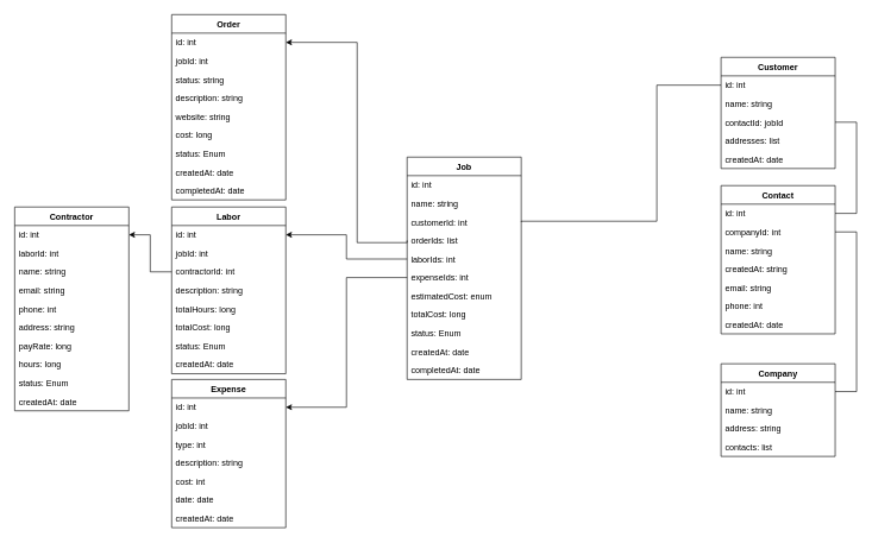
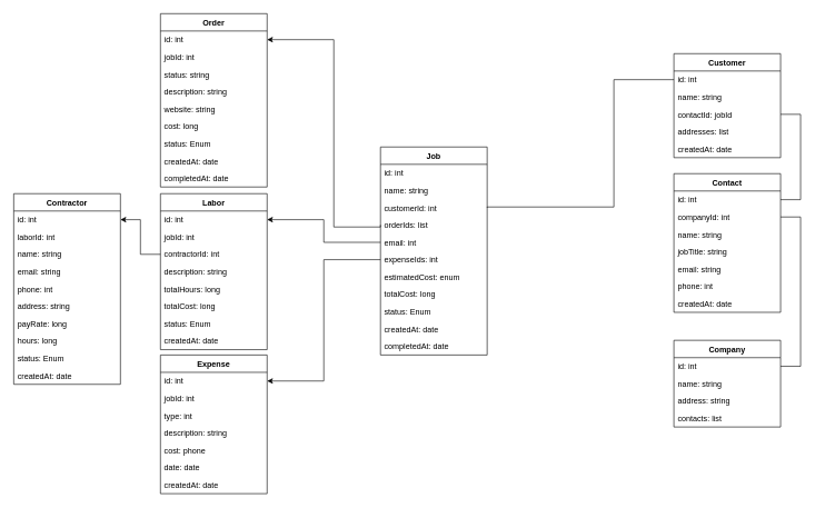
  <mxCell id="0" />
  <mxCell id="1" parent="0" />
  <mxCell id="2" value="Customer" style="swimlane;fontStyle=1;align=center;verticalAlign=top;childLayout=stackLayout;horizontal=1;startSize=26;horizontalStack=0;resizeParent=1;resizeParentMax=0;resizeLast=0;collapsible=1;marginBottom=0;" parent="1" vertex="1"><mxGeometry x="1010" y="80" width="160" height="156" as="geometry" /></mxCell>
  <mxCell id="3" value="id: int" style="text;strokeColor=none;fillColor=none;align=left;verticalAlign=top;spacingLeft=4;spacingRight=4;overflow=hidden;rotatable=0;points=[[0,0.5],[1,0.5]];portConstraint=eastwest;" parent="2" vertex="1"><mxGeometry y="26" width="160" height="26" as="geometry" /></mxCell>
  <mxCell id="4" value="name: string" style="text;strokeColor=none;fillColor=none;align=left;verticalAlign=top;spacingLeft=4;spacingRight=4;overflow=hidden;rotatable=0;points=[[0,0.5],[1,0.5]];portConstraint=eastwest;" parent="2" vertex="1"><mxGeometry y="52" width="160" height="26" as="geometry" /></mxCell>
  <mxCell id="5" value="contactId: jobId" style="text;strokeColor=none;fillColor=none;align=left;verticalAlign=top;spacingLeft=4;spacingRight=4;overflow=hidden;rotatable=0;points=[[0,0.5],[1,0.5]];portConstraint=eastwest;" parent="2" vertex="1"><mxGeometry y="78" width="160" height="26" as="geometry" /></mxCell>
  <mxCell id="6" value="addresses: list" style="text;strokeColor=none;fillColor=none;align=left;verticalAlign=top;spacingLeft=4;spacingRight=4;overflow=hidden;rotatable=0;points=[[0,0.5],[1,0.5]];portConstraint=eastwest;" parent="2" vertex="1"><mxGeometry y="104" width="160" height="26" as="geometry" /></mxCell>
  <mxCell id="7" value="createdAt: date " style="text;strokeColor=none;fillColor=none;align=left;verticalAlign=top;spacingLeft=4;spacingRight=4;overflow=hidden;rotatable=0;points=[[0,0.5],[1,0.5]];portConstraint=eastwest;" parent="2" vertex="1"><mxGeometry y="130" width="160" height="26" as="geometry" /></mxCell>
  <mxCell id="8" value="Company" style="swimlane;fontStyle=1;align=center;verticalAlign=top;childLayout=stackLayout;horizontal=1;startSize=26;horizontalStack=0;resizeParent=1;resizeParentMax=0;resizeLast=0;collapsible=1;marginBottom=0;" parent="1" vertex="1"><mxGeometry x="1010" y="510" width="160" height="130" as="geometry" /></mxCell>
  <mxCell id="9" value="id: int" style="text;strokeColor=none;fillColor=none;align=left;verticalAlign=top;spacingLeft=4;spacingRight=4;overflow=hidden;rotatable=0;points=[[0,0.5],[1,0.5]];portConstraint=eastwest;" parent="8" vertex="1"><mxGeometry y="26" width="160" height="26" as="geometry" /></mxCell>
  <mxCell id="10" value="name: string" style="text;strokeColor=none;fillColor=none;align=left;verticalAlign=top;spacingLeft=4;spacingRight=4;overflow=hidden;rotatable=0;points=[[0,0.5],[1,0.5]];portConstraint=eastwest;" parent="8" vertex="1"><mxGeometry y="52" width="160" height="26" as="geometry" /></mxCell>
  <mxCell id="11" value="address: string" style="text;strokeColor=none;fillColor=none;align=left;verticalAlign=top;spacingLeft=4;spacingRight=4;overflow=hidden;rotatable=0;points=[[0,0.5],[1,0.5]];portConstraint=eastwest;" parent="8" vertex="1"><mxGeometry y="78" width="160" height="26" as="geometry" /></mxCell>
  <mxCell id="12" value="contacts: list" style="text;strokeColor=none;fillColor=none;align=left;verticalAlign=top;spacingLeft=4;spacingRight=4;overflow=hidden;rotatable=0;points=[[0,0.5],[1,0.5]];portConstraint=eastwest;" parent="8" vertex="1"><mxGeometry y="104" width="160" height="26" as="geometry" /></mxCell>
  <mxCell id="13" value="Contact" style="swimlane;fontStyle=1;align=center;verticalAlign=top;childLayout=stackLayout;horizontal=1;startSize=26;horizontalStack=0;resizeParent=1;resizeParentMax=0;resizeLast=0;collapsible=1;marginBottom=0;" parent="1" vertex="1"><mxGeometry x="1010" y="260" width="160" height="208" as="geometry" /></mxCell>
  <mxCell id="14" value="id: int" style="text;strokeColor=none;fillColor=none;align=left;verticalAlign=top;spacingLeft=4;spacingRight=4;overflow=hidden;rotatable=0;points=[[0,0.5],[1,0.5]];portConstraint=eastwest;" parent="13" vertex="1"><mxGeometry y="26" width="160" height="26" as="geometry" /></mxCell>
  <mxCell id="15" value="companyId: int" style="text;strokeColor=none;fillColor=none;align=left;verticalAlign=top;spacingLeft=4;spacingRight=4;overflow=hidden;rotatable=0;points=[[0,0.5],[1,0.5]];portConstraint=eastwest;" parent="13" vertex="1"><mxGeometry y="52" width="160" height="26" as="geometry" /></mxCell>
  <mxCell id="16" value="name: string" style="text;strokeColor=none;fillColor=none;align=left;verticalAlign=top;spacingLeft=4;spacingRight=4;overflow=hidden;rotatable=0;points=[[0,0.5],[1,0.5]];portConstraint=eastwest;" parent="13" vertex="1"><mxGeometry y="78" width="160" height="26" as="geometry" /></mxCell>
- <mxCell id="17" value="createdAt: string" style="text;strokeColor=none;fillColor=none;align=left;verticalAlign=top;spacingLeft=4;spacingRight=4;overflow=hidden;rotatable=0;points=[[0,0.5],[1,0.5]];portConstraint=eastwest;" parent="13" vertex="1"><mxGeometry y="104" width="160" height="26" as="geometry" /></mxCell>
+ <mxCell id="17" value="jobTitle: string" style="text;strokeColor=none;fillColor=none;align=left;verticalAlign=top;spacingLeft=4;spacingRight=4;overflow=hidden;rotatable=0;points=[[0,0.5],[1,0.5]];portConstraint=eastwest;" parent="13" vertex="1"><mxGeometry y="104" width="160" height="26" as="geometry" /></mxCell>
  <mxCell id="18" value="email: string" style="text;strokeColor=none;fillColor=none;align=left;verticalAlign=top;spacingLeft=4;spacingRight=4;overflow=hidden;rotatable=0;points=[[0,0.5],[1,0.5]];portConstraint=eastwest;" parent="13" vertex="1"><mxGeometry y="130" width="160" height="26" as="geometry" /></mxCell>
  <mxCell id="19" value="phone: int" style="text;strokeColor=none;fillColor=none;align=left;verticalAlign=top;spacingLeft=4;spacingRight=4;overflow=hidden;rotatable=0;points=[[0,0.5],[1,0.5]];portConstraint=eastwest;" parent="13" vertex="1"><mxGeometry y="156" width="160" height="26" as="geometry" /></mxCell>
  <mxCell id="20" value="createdAt: date " style="text;strokeColor=none;fillColor=none;align=left;verticalAlign=top;spacingLeft=4;spacingRight=4;overflow=hidden;rotatable=0;points=[[0,0.5],[1,0.5]];portConstraint=eastwest;" parent="13" vertex="1"><mxGeometry y="182" width="160" height="26" as="geometry" /></mxCell>
  <mxCell id="21" value="Job" style="swimlane;fontStyle=1;align=center;verticalAlign=top;childLayout=stackLayout;horizontal=1;startSize=26;horizontalStack=0;resizeParent=1;resizeParentMax=0;resizeLast=0;collapsible=1;marginBottom=0;" parent="1" vertex="1"><mxGeometry x="570" y="220" width="160" height="312" as="geometry" /></mxCell>
  <mxCell id="22" value="id: int" style="text;strokeColor=none;fillColor=none;align=left;verticalAlign=top;spacingLeft=4;spacingRight=4;overflow=hidden;rotatable=0;points=[[0,0.5],[1,0.5]];portConstraint=eastwest;" parent="21" vertex="1"><mxGeometry y="26" width="160" height="26" as="geometry" /></mxCell>
  <mxCell id="23" value="name: string" style="text;strokeColor=none;fillColor=none;align=left;verticalAlign=top;spacingLeft=4;spacingRight=4;overflow=hidden;rotatable=0;points=[[0,0.5],[1,0.5]];portConstraint=eastwest;" parent="21" vertex="1"><mxGeometry y="52" width="160" height="26" as="geometry" /></mxCell>
  <mxCell id="24" value="customerId: int" style="text;strokeColor=none;fillColor=none;align=left;verticalAlign=top;spacingLeft=4;spacingRight=4;overflow=hidden;rotatable=0;points=[[0,0.5],[1,0.5]];portConstraint=eastwest;" parent="21" vertex="1"><mxGeometry y="78" width="160" height="26" as="geometry" /></mxCell>
  <mxCell id="25" value="orderIds: list" style="text;strokeColor=none;fillColor=none;align=left;verticalAlign=top;spacingLeft=4;spacingRight=4;overflow=hidden;rotatable=0;points=[[0,0.5],[1,0.5]];portConstraint=eastwest;" parent="21" vertex="1"><mxGeometry y="104" width="160" height="26" as="geometry" /></mxCell>
- <mxCell id="26" value="laborIds: int" style="text;strokeColor=none;fillColor=none;align=left;verticalAlign=top;spacingLeft=4;spacingRight=4;overflow=hidden;rotatable=0;points=[[0,0.5],[1,0.5]];portConstraint=eastwest;" vertex="1" parent="21"><mxGeometry y="130" width="160" height="26" as="geometry" /></mxCell>
+ <mxCell id="26" value="email: int" style="text;strokeColor=none;fillColor=none;align=left;verticalAlign=top;spacingLeft=4;spacingRight=4;overflow=hidden;rotatable=0;points=[[0,0.5],[1,0.5]];portConstraint=eastwest;" vertex="1" parent="21"><mxGeometry y="130" width="160" height="26" as="geometry" /></mxCell>
  <mxCell id="27" value="expenseIds: int" style="text;strokeColor=none;fillColor=none;align=left;verticalAlign=top;spacingLeft=4;spacingRight=4;overflow=hidden;rotatable=0;points=[[0,0.5],[1,0.5]];portConstraint=eastwest;" vertex="1" parent="21"><mxGeometry y="156" width="160" height="26" as="geometry" /></mxCell>
  <mxCell id="28" value="estimatedCost: enum" style="text;strokeColor=none;fillColor=none;align=left;verticalAlign=top;spacingLeft=4;spacingRight=4;overflow=hidden;rotatable=0;points=[[0,0.5],[1,0.5]];portConstraint=eastwest;" parent="21" vertex="1"><mxGeometry y="182" width="160" height="26" as="geometry" /></mxCell>
  <mxCell id="29" value="totalCost: long" style="text;strokeColor=none;fillColor=none;align=left;verticalAlign=top;spacingLeft=4;spacingRight=4;overflow=hidden;rotatable=0;points=[[0,0.5],[1,0.5]];portConstraint=eastwest;" parent="21" vertex="1"><mxGeometry y="208" width="160" height="26" as="geometry" /></mxCell>
  <mxCell id="30" value="status: Enum" style="text;strokeColor=none;fillColor=none;align=left;verticalAlign=top;spacingLeft=4;spacingRight=4;overflow=hidden;rotatable=0;points=[[0,0.5],[1,0.5]];portConstraint=eastwest;" parent="21" vertex="1"><mxGeometry y="234" width="160" height="26" as="geometry" /></mxCell>
  <mxCell id="31" value="createdAt: date " style="text;strokeColor=none;fillColor=none;align=left;verticalAlign=top;spacingLeft=4;spacingRight=4;overflow=hidden;rotatable=0;points=[[0,0.5],[1,0.5]];portConstraint=eastwest;" parent="21" vertex="1"><mxGeometry y="260" width="160" height="26" as="geometry" /></mxCell>
  <mxCell id="32" value="completedAt: date " style="text;strokeColor=none;fillColor=none;align=left;verticalAlign=top;spacingLeft=4;spacingRight=4;overflow=hidden;rotatable=0;points=[[0,0.5],[1,0.5]];portConstraint=eastwest;" vertex="1" parent="21"><mxGeometry y="286" width="160" height="26" as="geometry" /></mxCell>
  <mxCell id="33" value="Order" style="swimlane;fontStyle=1;align=center;verticalAlign=top;childLayout=stackLayout;horizontal=1;startSize=26;horizontalStack=0;resizeParent=1;resizeParentMax=0;resizeLast=0;collapsible=1;marginBottom=0;" parent="1" vertex="1"><mxGeometry x="240" y="20" width="160" height="260" as="geometry" /></mxCell>
  <mxCell id="34" value="id: int" style="text;strokeColor=none;fillColor=none;align=left;verticalAlign=top;spacingLeft=4;spacingRight=4;overflow=hidden;rotatable=0;points=[[0,0.5],[1,0.5]];portConstraint=eastwest;" parent="33" vertex="1"><mxGeometry y="26" width="160" height="26" as="geometry" /></mxCell>
  <mxCell id="35" value="jobId: int" style="text;strokeColor=none;fillColor=none;align=left;verticalAlign=top;spacingLeft=4;spacingRight=4;overflow=hidden;rotatable=0;points=[[0,0.5],[1,0.5]];portConstraint=eastwest;" parent="33" vertex="1"><mxGeometry y="52" width="160" height="26" as="geometry" /></mxCell>
  <mxCell id="36" value="status: string" style="text;strokeColor=none;fillColor=none;align=left;verticalAlign=top;spacingLeft=4;spacingRight=4;overflow=hidden;rotatable=0;points=[[0,0.5],[1,0.5]];portConstraint=eastwest;" parent="33" vertex="1"><mxGeometry y="78" width="160" height="26" as="geometry" /></mxCell>
  <mxCell id="37" value="description: string" style="text;strokeColor=none;fillColor=none;align=left;verticalAlign=top;spacingLeft=4;spacingRight=4;overflow=hidden;rotatable=0;points=[[0,0.5],[1,0.5]];portConstraint=eastwest;" parent="33" vertex="1"><mxGeometry y="104" width="160" height="26" as="geometry" /></mxCell>
  <mxCell id="38" value="website: string" style="text;strokeColor=none;fillColor=none;align=left;verticalAlign=top;spacingLeft=4;spacingRight=4;overflow=hidden;rotatable=0;points=[[0,0.5],[1,0.5]];portConstraint=eastwest;" vertex="1" parent="33"><mxGeometry y="130" width="160" height="26" as="geometry" /></mxCell>
  <mxCell id="39" value="cost: long" style="text;strokeColor=none;fillColor=none;align=left;verticalAlign=top;spacingLeft=4;spacingRight=4;overflow=hidden;rotatable=0;points=[[0,0.5],[1,0.5]];portConstraint=eastwest;" parent="33" vertex="1"><mxGeometry y="156" width="160" height="26" as="geometry" /></mxCell>
  <mxCell id="40" value="status: Enum" style="text;strokeColor=none;fillColor=none;align=left;verticalAlign=top;spacingLeft=4;spacingRight=4;overflow=hidden;rotatable=0;points=[[0,0.5],[1,0.5]];portConstraint=eastwest;" parent="33" vertex="1"><mxGeometry y="182" width="160" height="26" as="geometry" /></mxCell>
  <mxCell id="41" value="createdAt: date " style="text;strokeColor=none;fillColor=none;align=left;verticalAlign=top;spacingLeft=4;spacingRight=4;overflow=hidden;rotatable=0;points=[[0,0.5],[1,0.5]];portConstraint=eastwest;" parent="33" vertex="1"><mxGeometry y="208" width="160" height="26" as="geometry" /></mxCell>
  <mxCell id="42" value="completedAt: date " style="text;strokeColor=none;fillColor=none;align=left;verticalAlign=top;spacingLeft=4;spacingRight=4;overflow=hidden;rotatable=0;points=[[0,0.5],[1,0.5]];portConstraint=eastwest;" vertex="1" parent="33"><mxGeometry y="234" width="160" height="26" as="geometry" /></mxCell>
  <mxCell id="43" value="" style="endArrow=none;html=1;rounded=0;exitX=1;exitY=0.5;exitDx=0;exitDy=0;entryX=0;entryY=0.5;entryDx=0;entryDy=0;edgeStyle=orthogonalEdgeStyle;" parent="1" source="24" target="3" edge="1"><mxGeometry width="50" height="50" relative="1" as="geometry"><mxPoint x="880" y="280" as="sourcePoint" /><mxPoint x="930" y="230" as="targetPoint" /><Array as="points"><mxPoint x="730" y="310" /><mxPoint x="920" y="310" /><mxPoint x="920" y="119" /></Array></mxGeometry></mxCell>
  <mxCell id="44" value="" style="endArrow=none;html=1;rounded=0;exitX=1;exitY=0.5;exitDx=0;exitDy=0;entryX=1;entryY=0.5;entryDx=0;entryDy=0;edgeStyle=orthogonalEdgeStyle;" parent="1" source="14" target="5" edge="1"><mxGeometry width="50" height="50" relative="1" as="geometry"><mxPoint x="1180" y="300" as="sourcePoint" /><mxPoint x="1230" y="250" as="targetPoint" /><Array as="points"><mxPoint x="1200" y="299" /><mxPoint x="1200" y="171" /></Array></mxGeometry></mxCell>
  <mxCell id="45" value="" style="endArrow=none;html=1;rounded=0;entryX=1;entryY=0.5;entryDx=0;entryDy=0;exitX=1;exitY=0.5;exitDx=0;exitDy=0;edgeStyle=orthogonalEdgeStyle;" parent="1" source="9" target="15" edge="1"><mxGeometry width="50" height="50" relative="1" as="geometry"><mxPoint x="1270" y="520" as="sourcePoint" /><mxPoint x="1320" y="470" as="targetPoint" /><Array as="points"><mxPoint x="1200" y="549" /><mxPoint x="1200" y="325" /></Array></mxGeometry></mxCell>
  <mxCell id="46" value="Labor" style="swimlane;fontStyle=1;align=center;verticalAlign=top;childLayout=stackLayout;horizontal=1;startSize=26;horizontalStack=0;resizeParent=1;resizeParentMax=0;resizeLast=0;collapsible=1;marginBottom=0;" vertex="1" parent="1"><mxGeometry x="240" y="290" width="160" height="234" as="geometry" /></mxCell>
  <mxCell id="47" value="id: int" style="text;strokeColor=none;fillColor=none;align=left;verticalAlign=top;spacingLeft=4;spacingRight=4;overflow=hidden;rotatable=0;points=[[0,0.5],[1,0.5]];portConstraint=eastwest;" vertex="1" parent="46"><mxGeometry y="26" width="160" height="26" as="geometry" /></mxCell>
  <mxCell id="48" value="jobId: int" style="text;strokeColor=none;fillColor=none;align=left;verticalAlign=top;spacingLeft=4;spacingRight=4;overflow=hidden;rotatable=0;points=[[0,0.5],[1,0.5]];portConstraint=eastwest;" vertex="1" parent="46"><mxGeometry y="52" width="160" height="26" as="geometry" /></mxCell>
  <mxCell id="49" value="contractorId: int" style="text;strokeColor=none;fillColor=none;align=left;verticalAlign=top;spacingLeft=4;spacingRight=4;overflow=hidden;rotatable=0;points=[[0,0.5],[1,0.5]];portConstraint=eastwest;" vertex="1" parent="46"><mxGeometry y="78" width="160" height="26" as="geometry" /></mxCell>
  <mxCell id="50" value="description: string" style="text;strokeColor=none;fillColor=none;align=left;verticalAlign=top;spacingLeft=4;spacingRight=4;overflow=hidden;rotatable=0;points=[[0,0.5],[1,0.5]];portConstraint=eastwest;" vertex="1" parent="46"><mxGeometry y="104" width="160" height="26" as="geometry" /></mxCell>
  <mxCell id="51" value="totalHours: long" style="text;strokeColor=none;fillColor=none;align=left;verticalAlign=top;spacingLeft=4;spacingRight=4;overflow=hidden;rotatable=0;points=[[0,0.5],[1,0.5]];portConstraint=eastwest;" vertex="1" parent="46"><mxGeometry y="130" width="160" height="26" as="geometry" /></mxCell>
  <mxCell id="52" value="totalCost: long" style="text;strokeColor=none;fillColor=none;align=left;verticalAlign=top;spacingLeft=4;spacingRight=4;overflow=hidden;rotatable=0;points=[[0,0.5],[1,0.5]];portConstraint=eastwest;" vertex="1" parent="46"><mxGeometry y="156" width="160" height="26" as="geometry" /></mxCell>
  <mxCell id="53" value="status: Enum" style="text;strokeColor=none;fillColor=none;align=left;verticalAlign=top;spacingLeft=4;spacingRight=4;overflow=hidden;rotatable=0;points=[[0,0.5],[1,0.5]];portConstraint=eastwest;" vertex="1" parent="46"><mxGeometry y="182" width="160" height="26" as="geometry" /></mxCell>
  <mxCell id="54" value="createdAt: date " style="text;strokeColor=none;fillColor=none;align=left;verticalAlign=top;spacingLeft=4;spacingRight=4;overflow=hidden;rotatable=0;points=[[0,0.5],[1,0.5]];portConstraint=eastwest;" vertex="1" parent="46"><mxGeometry y="208" width="160" height="26" as="geometry" /></mxCell>
  <mxCell id="55" value="Expense" style="swimlane;fontStyle=1;align=center;verticalAlign=top;childLayout=stackLayout;horizontal=1;startSize=26;horizontalStack=0;resizeParent=1;resizeParentMax=0;resizeLast=0;collapsible=1;marginBottom=0;" vertex="1" parent="1"><mxGeometry x="240" y="532" width="160" height="208" as="geometry" /></mxCell>
  <mxCell id="56" value="id: int" style="text;strokeColor=none;fillColor=none;align=left;verticalAlign=top;spacingLeft=4;spacingRight=4;overflow=hidden;rotatable=0;points=[[0,0.5],[1,0.5]];portConstraint=eastwest;" vertex="1" parent="55"><mxGeometry y="26" width="160" height="26" as="geometry" /></mxCell>
  <mxCell id="57" value="jobId: int" style="text;strokeColor=none;fillColor=none;align=left;verticalAlign=top;spacingLeft=4;spacingRight=4;overflow=hidden;rotatable=0;points=[[0,0.5],[1,0.5]];portConstraint=eastwest;" vertex="1" parent="55"><mxGeometry y="52" width="160" height="26" as="geometry" /></mxCell>
  <mxCell id="58" value="type: int" style="text;strokeColor=none;fillColor=none;align=left;verticalAlign=top;spacingLeft=4;spacingRight=4;overflow=hidden;rotatable=0;points=[[0,0.5],[1,0.5]];portConstraint=eastwest;" vertex="1" parent="55"><mxGeometry y="78" width="160" height="26" as="geometry" /></mxCell>
  <mxCell id="59" value="description: string" style="text;strokeColor=none;fillColor=none;align=left;verticalAlign=top;spacingLeft=4;spacingRight=4;overflow=hidden;rotatable=0;points=[[0,0.5],[1,0.5]];portConstraint=eastwest;" vertex="1" parent="55"><mxGeometry y="104" width="160" height="26" as="geometry" /></mxCell>
- <mxCell id="60" value="cost: int" style="text;strokeColor=none;fillColor=none;align=left;verticalAlign=top;spacingLeft=4;spacingRight=4;overflow=hidden;rotatable=0;points=[[0,0.5],[1,0.5]];portConstraint=eastwest;" vertex="1" parent="55"><mxGeometry y="130" width="160" height="26" as="geometry" /></mxCell>
+ <mxCell id="60" value="cost: phone" style="text;strokeColor=none;fillColor=none;align=left;verticalAlign=top;spacingLeft=4;spacingRight=4;overflow=hidden;rotatable=0;points=[[0,0.5],[1,0.5]];portConstraint=eastwest;" vertex="1" parent="55"><mxGeometry y="130" width="160" height="26" as="geometry" /></mxCell>
  <mxCell id="61" value="date: date" style="text;strokeColor=none;fillColor=none;align=left;verticalAlign=top;spacingLeft=4;spacingRight=4;overflow=hidden;rotatable=0;points=[[0,0.5],[1,0.5]];portConstraint=eastwest;" vertex="1" parent="55"><mxGeometry y="156" width="160" height="26" as="geometry" /></mxCell>
  <mxCell id="62" value="createdAt: date " style="text;strokeColor=none;fillColor=none;align=left;verticalAlign=top;spacingLeft=4;spacingRight=4;overflow=hidden;rotatable=0;points=[[0,0.5],[1,0.5]];portConstraint=eastwest;" vertex="1" parent="55"><mxGeometry y="182" width="160" height="26" as="geometry" /></mxCell>
  <mxCell id="63" value="Contractor" style="swimlane;fontStyle=1;align=center;verticalAlign=top;childLayout=stackLayout;horizontal=1;startSize=26;horizontalStack=0;resizeParent=1;resizeParentMax=0;resizeLast=0;collapsible=1;marginBottom=0;" vertex="1" parent="1"><mxGeometry x="20" y="290" width="160" height="286" as="geometry" /></mxCell>
  <mxCell id="64" value="id: int" style="text;strokeColor=none;fillColor=none;align=left;verticalAlign=top;spacingLeft=4;spacingRight=4;overflow=hidden;rotatable=0;points=[[0,0.5],[1,0.5]];portConstraint=eastwest;" vertex="1" parent="63"><mxGeometry y="26" width="160" height="26" as="geometry" /></mxCell>
  <mxCell id="65" value="laborId: int" style="text;strokeColor=none;fillColor=none;align=left;verticalAlign=top;spacingLeft=4;spacingRight=4;overflow=hidden;rotatable=0;points=[[0,0.5],[1,0.5]];portConstraint=eastwest;" vertex="1" parent="63"><mxGeometry y="52" width="160" height="26" as="geometry" /></mxCell>
  <mxCell id="66" value="name: string" style="text;strokeColor=none;fillColor=none;align=left;verticalAlign=top;spacingLeft=4;spacingRight=4;overflow=hidden;rotatable=0;points=[[0,0.5],[1,0.5]];portConstraint=eastwest;" vertex="1" parent="63"><mxGeometry y="78" width="160" height="26" as="geometry" /></mxCell>
  <mxCell id="67" value="email: string" style="text;strokeColor=none;fillColor=none;align=left;verticalAlign=top;spacingLeft=4;spacingRight=4;overflow=hidden;rotatable=0;points=[[0,0.5],[1,0.5]];portConstraint=eastwest;" vertex="1" parent="63"><mxGeometry y="104" width="160" height="26" as="geometry" /></mxCell>
  <mxCell id="68" value="phone: int" style="text;strokeColor=none;fillColor=none;align=left;verticalAlign=top;spacingLeft=4;spacingRight=4;overflow=hidden;rotatable=0;points=[[0,0.5],[1,0.5]];portConstraint=eastwest;" vertex="1" parent="63"><mxGeometry y="130" width="160" height="26" as="geometry" /></mxCell>
  <mxCell id="69" value="address: string" style="text;strokeColor=none;fillColor=none;align=left;verticalAlign=top;spacingLeft=4;spacingRight=4;overflow=hidden;rotatable=0;points=[[0,0.5],[1,0.5]];portConstraint=eastwest;" vertex="1" parent="63"><mxGeometry y="156" width="160" height="26" as="geometry" /></mxCell>
  <mxCell id="70" value="payRate: long" style="text;strokeColor=none;fillColor=none;align=left;verticalAlign=top;spacingLeft=4;spacingRight=4;overflow=hidden;rotatable=0;points=[[0,0.5],[1,0.5]];portConstraint=eastwest;" vertex="1" parent="63"><mxGeometry y="182" width="160" height="26" as="geometry" /></mxCell>
  <mxCell id="71" value="hours: long" style="text;strokeColor=none;fillColor=none;align=left;verticalAlign=top;spacingLeft=4;spacingRight=4;overflow=hidden;rotatable=0;points=[[0,0.5],[1,0.5]];portConstraint=eastwest;" vertex="1" parent="63"><mxGeometry y="208" width="160" height="26" as="geometry" /></mxCell>
  <mxCell id="72" value="status: Enum" style="text;strokeColor=none;fillColor=none;align=left;verticalAlign=top;spacingLeft=4;spacingRight=4;overflow=hidden;rotatable=0;points=[[0,0.5],[1,0.5]];portConstraint=eastwest;" vertex="1" parent="63"><mxGeometry y="234" width="160" height="26" as="geometry" /></mxCell>
  <mxCell id="73" value="createdAt: date " style="text;strokeColor=none;fillColor=none;align=left;verticalAlign=top;spacingLeft=4;spacingRight=4;overflow=hidden;rotatable=0;points=[[0,0.5],[1,0.5]];portConstraint=eastwest;" vertex="1" parent="63"><mxGeometry y="260" width="160" height="26" as="geometry" /></mxCell>
  <mxCell id="74" style="edgeStyle=orthogonalEdgeStyle;rounded=0;orthogonalLoop=1;jettySize=auto;html=1;exitX=0;exitY=0.5;exitDx=0;exitDy=0;entryX=1;entryY=0.5;entryDx=0;entryDy=0;" edge="1" parent="1" source="26" target="47"><mxGeometry relative="1" as="geometry" /></mxCell>
  <mxCell id="75" style="edgeStyle=orthogonalEdgeStyle;rounded=0;orthogonalLoop=1;jettySize=auto;html=1;exitX=0;exitY=0.5;exitDx=0;exitDy=0;entryX=1;entryY=0.5;entryDx=0;entryDy=0;" edge="1" parent="1" source="25" target="34"><mxGeometry relative="1" as="geometry"><Array as="points"><mxPoint x="570" y="340" /><mxPoint x="500" y="340" /><mxPoint x="500" y="59" /></Array></mxGeometry></mxCell>
  <mxCell id="76" style="edgeStyle=orthogonalEdgeStyle;rounded=0;orthogonalLoop=1;jettySize=auto;html=1;exitX=0;exitY=0.5;exitDx=0;exitDy=0;entryX=1;entryY=0.5;entryDx=0;entryDy=0;" edge="1" parent="1" source="27" target="56"><mxGeometry relative="1" as="geometry" /></mxCell>
  <mxCell id="77" style="edgeStyle=orthogonalEdgeStyle;rounded=0;orthogonalLoop=1;jettySize=auto;html=1;exitX=0;exitY=0.5;exitDx=0;exitDy=0;entryX=1;entryY=0.5;entryDx=0;entryDy=0;" edge="1" parent="1" source="49" target="64"><mxGeometry relative="1" as="geometry" /></mxCell>
